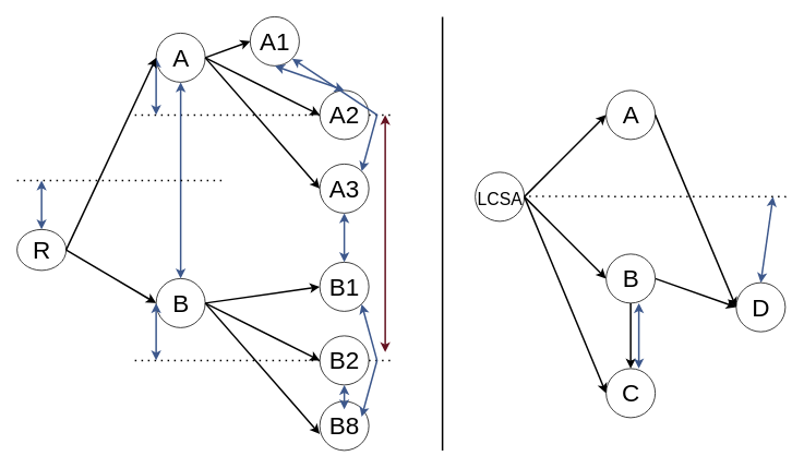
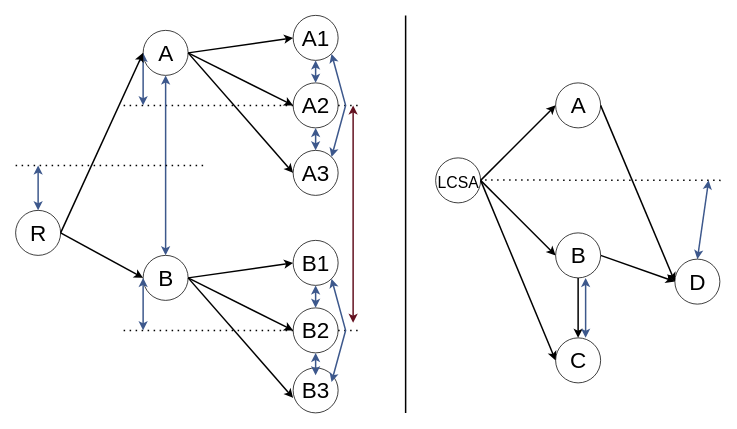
  <mxCell id="0" />
  <mxCell id="1" parent="0" />
  <mxCell id="2" value="" style="rounded=0;orthogonalLoop=1;jettySize=auto;exitX=1;exitY=0.5;exitDx=0;exitDy=0;entryX=0;entryY=0.5;entryDx=0;entryDy=0;fontSize=30;strokeWidth=2;html=1;verticalAlign=middle;align=center;spacing=0;spacingTop=0;" parent="1" source="3" target="4" edge="1"><mxGeometry relative="1" as="geometry" /></mxCell>
  <mxCell id="3" value="A" style="ellipse;aspect=fixed;fillColor=default;verticalAlign=middle;horizontal=1;align=center;labelPosition=center;verticalLabelPosition=middle;html=1;fontSize=30;spacing=0;spacingTop=0;" parent="1" vertex="1"><mxGeometry x="190" y="40" width="60" height="60" as="geometry" /></mxCell>
- <mxCell id="4" value="A1" style="ellipse;aspect=fixed;fillColor=default;verticalAlign=middle;horizontal=1;align=center;labelPosition=center;verticalLabelPosition=middle;html=1;fontSize=30;spacing=0;spacingTop=0;" parent="1" vertex="1"><mxGeometry x="305" y="20" width="60" height="60" as="geometry" /></mxCell>
+ <mxCell id="4" value="A1" style="ellipse;aspect=fixed;fillColor=default;verticalAlign=middle;horizontal=1;align=center;labelPosition=center;verticalLabelPosition=middle;html=1;fontSize=30;spacing=0;spacingTop=0;" parent="1" vertex="1"><mxGeometry x="390" y="20" width="60" height="60" as="geometry" /></mxCell>
  <mxCell id="5" value="A2" style="ellipse;aspect=fixed;fillColor=default;verticalAlign=middle;horizontal=1;align=center;labelPosition=center;verticalLabelPosition=middle;html=1;fontSize=30;spacing=0;spacingTop=0;" parent="1" vertex="1"><mxGeometry x="390" y="110" width="60" height="60" as="geometry" /></mxCell>
  <mxCell id="6" value="A3" style="ellipse;aspect=fixed;fillColor=default;verticalAlign=middle;horizontal=1;align=center;labelPosition=center;verticalLabelPosition=middle;html=1;fontSize=30;spacing=0;spacingTop=0;" parent="1" vertex="1"><mxGeometry x="390" y="200" width="60" height="60" as="geometry" /></mxCell>
  <mxCell id="7" value="" style="rounded=0;orthogonalLoop=1;jettySize=auto;exitX=1;exitY=0.5;exitDx=0;exitDy=0;entryX=0;entryY=0.5;entryDx=0;entryDy=0;fontSize=30;strokeWidth=2;html=1;verticalAlign=middle;align=center;spacing=0;spacingTop=0;" parent="1" source="3" target="5" edge="1"><mxGeometry relative="1" as="geometry"><mxPoint x="260" y="150" as="sourcePoint" /><mxPoint x="400" y="60" as="targetPoint" /></mxGeometry></mxCell>
  <mxCell id="8" value="" style="rounded=0;orthogonalLoop=1;jettySize=auto;entryX=0;entryY=0.5;entryDx=0;entryDy=0;fontSize=30;strokeWidth=2;exitX=1;exitY=0.5;exitDx=0;exitDy=0;html=1;verticalAlign=middle;align=center;spacing=0;spacingTop=0;" parent="1" source="3" target="6" edge="1"><mxGeometry relative="1" as="geometry"><mxPoint x="250" y="140" as="sourcePoint" /><mxPoint x="410" y="70" as="targetPoint" /></mxGeometry></mxCell>
  <mxCell id="9" value="" style="endArrow=none;dashed=1;dashPattern=1 3;strokeWidth=2;rounded=0;fontSize=30;exitX=0;exitY=0.5;exitDx=0;exitDy=0;html=1;verticalAlign=middle;align=center;spacing=0;spacingTop=0;" parent="1" source="5" edge="1"><mxGeometry width="50" height="50" relative="1" as="geometry"><mxPoint x="190" y="139.66" as="sourcePoint" /><mxPoint x="160" y="140" as="targetPoint" /></mxGeometry></mxCell>
  <mxCell id="10" value="" style="endArrow=none;dashed=1;dashPattern=1 3;strokeWidth=2;rounded=0;fontSize=30;exitX=1;exitY=0.5;exitDx=0;exitDy=0;html=1;verticalAlign=middle;align=center;spacing=0;spacingTop=0;" parent="1" source="5" edge="1"><mxGeometry width="50" height="50" relative="1" as="geometry"><mxPoint x="400" y="150" as="sourcePoint" /><mxPoint x="480" y="140" as="targetPoint" /></mxGeometry></mxCell>
  <mxCell id="11" value="" style="endArrow=classic;startArrow=classic;rounded=0;strokeWidth=2;fontSize=30;entryX=0;entryY=0.5;entryDx=0;entryDy=0;fillColor=#ffe6cc;strokeColor=#3D588C;html=1;verticalAlign=middle;align=center;spacing=0;spacingTop=0;" parent="1" target="3" edge="1"><mxGeometry width="50" height="50" relative="1" as="geometry"><mxPoint x="190" y="140" as="sourcePoint" /><mxPoint x="480" y="220" as="targetPoint" /></mxGeometry></mxCell>
  <mxCell id="12" value="" style="endArrow=classic;startArrow=classic;rounded=0;strokeWidth=2;fontSize=30;entryX=0.5;entryY=1;entryDx=0;entryDy=0;fillColor=#ffe6cc;strokeColor=#3D588C;exitX=0.5;exitY=0;exitDx=0;exitDy=0;html=1;verticalAlign=middle;align=center;spacing=0;spacingTop=0;" parent="1" source="5" target="4" edge="1"><mxGeometry width="50" height="50" relative="1" as="geometry"><mxPoint x="200" y="150" as="sourcePoint" /><mxPoint x="200" y="80" as="targetPoint" /></mxGeometry></mxCell>
- <mxCell id="13" value="" style="endArrow=classic;startArrow=classic;rounded=0;strokeWidth=2;fontSize=30;fillColor=#ffe6cc;strokeColor=#3D588C;html=1;verticalAlign=middle;align=center;spacing=0;spacingTop=0;" parent="1" source="6" target="17" edge="1"><mxGeometry width="50" height="50" relative="1" as="geometry"><mxPoint x="430" y="120" as="sourcePoint" /><mxPoint x="430" y="90" as="targetPoint" /></mxGeometry></mxCell>
+ <mxCell id="13" value="" style="endArrow=classic;startArrow=classic;rounded=0;strokeWidth=2;fontSize=30;entryX=0.5;entryY=1;entryDx=0;entryDy=0;fillColor=#ffe6cc;strokeColor=#3D588C;html=1;verticalAlign=middle;align=center;spacing=0;spacingTop=0;" parent="1" source="6" target="5" edge="1"><mxGeometry width="50" height="50" relative="1" as="geometry"><mxPoint x="430" y="120" as="sourcePoint" /><mxPoint x="430" y="90" as="targetPoint" /></mxGeometry></mxCell>
  <mxCell id="14" value="" style="endArrow=classic;startArrow=classic;rounded=0;strokeWidth=2;fontSize=30;entryX=1;entryY=1;entryDx=0;entryDy=0;fillColor=#ffe6cc;strokeColor=#3D588C;exitX=1;exitY=0;exitDx=0;exitDy=0;html=1;verticalAlign=middle;align=center;spacing=0;spacingTop=0;" parent="1" source="6" target="4" edge="1"><mxGeometry width="50" height="50" relative="1" as="geometry"><mxPoint x="430" y="120" as="sourcePoint" /><mxPoint x="430" y="90" as="targetPoint" /><Array as="points"><mxPoint x="460" y="140" /></Array></mxGeometry></mxCell>
  <mxCell id="15" value="" style="rounded=0;orthogonalLoop=1;jettySize=auto;exitX=1;exitY=0.5;exitDx=0;exitDy=0;entryX=0;entryY=0.5;entryDx=0;entryDy=0;fontSize=30;strokeWidth=2;html=1;verticalAlign=middle;align=center;spacing=0;spacingTop=0;" parent="1" source="16" target="17" edge="1"><mxGeometry relative="1" as="geometry" /></mxCell>
  <mxCell id="16" value="B" style="ellipse;aspect=fixed;fillColor=default;verticalAlign=middle;horizontal=1;align=center;labelPosition=center;verticalLabelPosition=middle;html=1;fontSize=30;spacing=0;spacingTop=0;" parent="1" vertex="1"><mxGeometry x="190" y="340" width="60" height="60" as="geometry" /></mxCell>
  <mxCell id="17" value="B1" style="ellipse;aspect=fixed;fillColor=default;verticalAlign=middle;horizontal=1;align=center;labelPosition=center;verticalLabelPosition=middle;html=1;fontSize=30;spacing=0;spacingTop=0;" parent="1" vertex="1"><mxGeometry x="390" y="320" width="60" height="60" as="geometry" /></mxCell>
  <mxCell id="18" value="B2" style="ellipse;aspect=fixed;fillColor=default;verticalAlign=middle;horizontal=1;align=center;labelPosition=center;verticalLabelPosition=middle;html=1;fontSize=30;spacing=0;spacingTop=0;" parent="1" vertex="1"><mxGeometry x="390" y="410" width="60" height="60" as="geometry" /></mxCell>
- <mxCell id="19" value="B8" style="ellipse;aspect=fixed;fillColor=default;verticalAlign=middle;horizontal=1;align=center;labelPosition=center;verticalLabelPosition=middle;html=1;fontSize=30;spacing=0;spacingTop=0;" parent="1" vertex="1"><mxGeometry x="390" y="490" width="60" height="60" as="geometry" /></mxCell>
+ <mxCell id="19" value="B3" style="ellipse;aspect=fixed;fillColor=default;verticalAlign=middle;horizontal=1;align=center;labelPosition=center;verticalLabelPosition=middle;html=1;fontSize=30;spacing=0;spacingTop=0;" parent="1" vertex="1"><mxGeometry x="390" y="490" width="60" height="60" as="geometry" /></mxCell>
  <mxCell id="20" value="" style="rounded=0;orthogonalLoop=1;jettySize=auto;exitX=1;exitY=0.5;exitDx=0;exitDy=0;entryX=0;entryY=0.5;entryDx=0;entryDy=0;fontSize=30;strokeWidth=2;html=1;verticalAlign=middle;align=center;spacing=0;spacingTop=0;" parent="1" source="16" target="18" edge="1"><mxGeometry relative="1" as="geometry"><mxPoint x="260" y="450" as="sourcePoint" /><mxPoint x="400" y="360" as="targetPoint" /></mxGeometry></mxCell>
  <mxCell id="21" value="" style="rounded=0;orthogonalLoop=1;jettySize=auto;entryX=0;entryY=0.5;entryDx=0;entryDy=0;fontSize=30;strokeWidth=2;exitX=1;exitY=0.5;exitDx=0;exitDy=0;html=1;verticalAlign=middle;align=center;spacing=0;spacingTop=0;" parent="1" source="16" edge="1"><mxGeometry relative="1" as="geometry"><mxPoint x="250" y="440" as="sourcePoint" /><mxPoint x="390" y="530" as="targetPoint" /></mxGeometry></mxCell>
  <mxCell id="22" value="" style="endArrow=none;dashed=1;dashPattern=1 3;strokeWidth=2;rounded=0;fontSize=30;exitX=0;exitY=0.5;exitDx=0;exitDy=0;html=1;verticalAlign=middle;align=center;spacing=0;spacingTop=0;" parent="1" source="18" edge="1"><mxGeometry width="50" height="50" relative="1" as="geometry"><mxPoint x="190" y="439.66" as="sourcePoint" /><mxPoint x="160" y="440" as="targetPoint" /></mxGeometry></mxCell>
  <mxCell id="23" value="" style="endArrow=none;dashed=1;dashPattern=1 3;strokeWidth=2;rounded=0;fontSize=30;exitX=1;exitY=0.5;exitDx=0;exitDy=0;html=1;verticalAlign=middle;align=center;spacing=0;spacingTop=0;" parent="1" source="18" edge="1"><mxGeometry width="50" height="50" relative="1" as="geometry"><mxPoint x="400" y="450" as="sourcePoint" /><mxPoint x="480" y="440" as="targetPoint" /></mxGeometry></mxCell>
  <mxCell id="24" value="" style="endArrow=classic;startArrow=classic;rounded=0;strokeWidth=2;fontSize=30;entryX=0;entryY=0.5;entryDx=0;entryDy=0;fillColor=#ffe6cc;strokeColor=#3D588C;html=1;verticalAlign=middle;align=center;spacing=0;spacingTop=0;" parent="1" target="16" edge="1"><mxGeometry width="50" height="50" relative="1" as="geometry"><mxPoint x="190" y="440" as="sourcePoint" /><mxPoint x="480" y="520" as="targetPoint" /></mxGeometry></mxCell>
+ <mxCell id="25" value="" style="endArrow=classic;startArrow=classic;rounded=0;strokeWidth=2;fontSize=30;entryX=0.5;entryY=1;entryDx=0;entryDy=0;fillColor=#ffe6cc;strokeColor=#3D588C;exitX=0.5;exitY=0;exitDx=0;exitDy=0;html=1;verticalAlign=middle;align=center;spacing=0;spacingTop=0;" parent="1" source="18" target="17" edge="1"><mxGeometry width="50" height="50" relative="1" as="geometry"><mxPoint x="200" y="450" as="sourcePoint" /><mxPoint x="200" y="380" as="targetPoint" /></mxGeometry></mxCell>
  <mxCell id="26" value="" style="endArrow=classic;startArrow=classic;rounded=0;strokeWidth=2;fontSize=30;entryX=0.5;entryY=1;entryDx=0;entryDy=0;fillColor=#ffe6cc;strokeColor=#3D588C;html=1;verticalAlign=middle;align=center;spacing=0;spacingTop=0;" parent="1" target="18" edge="1"><mxGeometry width="50" height="50" relative="1" as="geometry"><mxPoint x="420" y="500" as="sourcePoint" /><mxPoint x="430" y="390" as="targetPoint" /></mxGeometry></mxCell>
  <mxCell id="27" value="" style="endArrow=classic;startArrow=classic;rounded=0;strokeWidth=2;fontSize=30;entryX=1;entryY=1;entryDx=0;entryDy=0;fillColor=#ffe6cc;strokeColor=#3D588C;exitX=1;exitY=0;exitDx=0;exitDy=0;html=1;verticalAlign=middle;align=center;spacing=0;spacingTop=0;" parent="1" target="17" edge="1"><mxGeometry width="50" height="50" relative="1" as="geometry"><mxPoint x="441.213" y="508.787" as="sourcePoint" /><mxPoint x="430" y="390" as="targetPoint" /><Array as="points"><mxPoint x="460" y="440" /></Array></mxGeometry></mxCell>
  <mxCell id="28" value="" style="endArrow=classic;startArrow=classic;rounded=0;strokeColor=#641221;strokeWidth=2;fontSize=30;html=1;verticalAlign=middle;align=center;spacing=0;spacingTop=0;" parent="1" edge="1"><mxGeometry width="50" height="50" relative="1" as="geometry"><mxPoint x="470" y="430" as="sourcePoint" /><mxPoint x="470" y="140" as="targetPoint" /></mxGeometry></mxCell>
- <mxCell id="29" value="R" style="ellipse;aspect=fixed;fillColor=default;verticalAlign=middle;horizontal=1;align=center;labelPosition=center;verticalLabelPosition=middle;html=1;fontSize=30;spacing=0;spacingTop=0;" parent="1" vertex="1"><mxGeometry x="20" y="280" width="60" height="50" as="geometry" /></mxCell>
+ <mxCell id="29" value="R" style="ellipse;aspect=fixed;fillColor=default;verticalAlign=middle;horizontal=1;align=center;labelPosition=center;verticalLabelPosition=middle;html=1;fontSize=30;spacing=0;spacingTop=0;" parent="1" vertex="1"><mxGeometry x="20" y="280" width="60" height="60" as="geometry" /></mxCell>
  <mxCell id="30" value="" style="rounded=0;orthogonalLoop=1;jettySize=auto;exitX=1;exitY=0.5;exitDx=0;exitDy=0;entryX=0;entryY=0.5;entryDx=0;entryDy=0;fontSize=30;strokeWidth=2;html=1;verticalAlign=middle;align=center;spacing=0;spacingTop=0;" parent="1" source="29" target="3" edge="1"><mxGeometry relative="1" as="geometry"><mxPoint x="130" y="230" as="sourcePoint" /><mxPoint x="270" y="210" as="targetPoint" /></mxGeometry></mxCell>
  <mxCell id="31" value="" style="rounded=0;orthogonalLoop=1;jettySize=auto;exitX=1;exitY=0.5;exitDx=0;exitDy=0;entryX=0;entryY=0.5;entryDx=0;entryDy=0;fontSize=30;strokeWidth=2;html=1;verticalAlign=middle;align=center;spacing=0;spacingTop=0;" parent="1" source="29" target="16" edge="1"><mxGeometry relative="1" as="geometry"><mxPoint x="80" y="270" as="sourcePoint" /><mxPoint x="150" y="80" as="targetPoint" /></mxGeometry></mxCell>
  <mxCell id="32" value="" style="endArrow=classic;startArrow=classic;rounded=0;strokeWidth=2;fontSize=30;entryX=0.5;entryY=1;entryDx=0;entryDy=0;fillColor=#ffe6cc;strokeColor=#3D588C;exitX=0.5;exitY=0;exitDx=0;exitDy=0;html=1;verticalAlign=middle;align=center;spacing=0;spacingTop=0;" parent="1" source="16" target="3" edge="1"><mxGeometry x="-1" y="-76" width="50" height="50" relative="1" as="geometry"><mxPoint x="219.66" y="280" as="sourcePoint" /><mxPoint x="219.66" y="210" as="targetPoint" /><mxPoint x="-46" y="70" as="offset" /></mxGeometry></mxCell>
  <mxCell id="33" value="" style="endArrow=none;dashed=1;dashPattern=1 3;strokeWidth=2;rounded=0;strokeColor=#000000;fontSize=30;html=1;verticalAlign=middle;align=center;spacing=0;spacingTop=0;" parent="1" edge="1"><mxGeometry width="50" height="50" relative="1" as="geometry"><mxPoint x="270" y="220" as="sourcePoint" /><mxPoint x="20" y="220" as="targetPoint" /></mxGeometry></mxCell>
  <mxCell id="34" value="" style="endArrow=classic;startArrow=classic;rounded=0;strokeWidth=2;fontSize=30;fillColor=#ffe6cc;strokeColor=#3D588C;exitX=0.5;exitY=0;exitDx=0;exitDy=0;html=1;verticalAlign=middle;align=center;spacing=0;spacingTop=0;" parent="1" source="29" edge="1"><mxGeometry x="-1" y="175" width="50" height="50" relative="1" as="geometry"><mxPoint x="49.66" y="260" as="sourcePoint" /><mxPoint x="50" y="220" as="targetPoint" /><mxPoint x="25" y="90" as="offset" /></mxGeometry></mxCell>
  <mxCell id="35" value="A" style="ellipse;aspect=fixed;fillColor=default;verticalAlign=middle;horizontal=1;align=center;labelPosition=center;verticalLabelPosition=middle;html=1;fontSize=30;spacing=0;spacingTop=0;" vertex="1" parent="1"><mxGeometry x="740" y="110" width="60" height="60" as="geometry" /></mxCell>
  <mxCell id="36" value="" style="rounded=0;orthogonalLoop=1;jettySize=auto;entryX=0;entryY=0.5;entryDx=0;entryDy=0;fontSize=30;strokeWidth=2;exitX=1;exitY=0.5;exitDx=0;exitDy=0;html=1;verticalAlign=middle;align=center;spacing=0;spacingTop=0;" edge="1" parent="1" source="35" target="40"><mxGeometry relative="1" as="geometry"><mxPoint x="790" y="220" as="sourcePoint" /><mxPoint x="930" y="310" as="targetPoint" /></mxGeometry></mxCell>
  <mxCell id="37" value="" style="endArrow=classic;startArrow=classic;rounded=0;strokeWidth=2;fontSize=30;fillColor=#ffe6cc;strokeColor=#3D588C;html=1;verticalAlign=middle;align=center;spacing=0;spacingTop=0;entryX=0.5;entryY=0;entryDx=0;entryDy=0;" edge="1" parent="1" target="40"><mxGeometry width="50" height="50" relative="1" as="geometry"><mxPoint x="944" y="240" as="sourcePoint" /><mxPoint x="744" y="150" as="targetPoint" /></mxGeometry></mxCell>
  <mxCell id="38" value="" style="rounded=0;orthogonalLoop=1;jettySize=auto;exitX=1;exitY=0.5;exitDx=0;exitDy=0;entryX=0;entryY=0.5;entryDx=0;entryDy=0;fontSize=30;strokeWidth=2;html=1;verticalAlign=middle;align=center;spacing=0;spacingTop=0;" edge="1" parent="1" source="39" target="40"><mxGeometry relative="1" as="geometry" /></mxCell>
  <mxCell id="39" value="B" style="ellipse;aspect=fixed;fillColor=default;verticalAlign=middle;horizontal=1;align=center;labelPosition=center;verticalLabelPosition=middle;html=1;fontSize=30;spacing=0;spacingTop=0;" vertex="1" parent="1"><mxGeometry x="740" y="310" width="60" height="60" as="geometry" /></mxCell>
  <mxCell id="40" value="D" style="ellipse;aspect=fixed;fillColor=default;verticalAlign=middle;horizontal=1;align=center;labelPosition=center;verticalLabelPosition=middle;html=1;fontSize=30;spacing=0;spacingTop=0;" vertex="1" parent="1"><mxGeometry x="899" y="345" width="60" height="60" as="geometry" /></mxCell>
  <mxCell id="41" value="&lt;p style=&quot;line-height: 110%;&quot;&gt;&lt;font style=&quot;font-size: 21px;&quot;&gt;LCSA&lt;/font&gt;&lt;/p&gt;" style="ellipse;aspect=fixed;fillColor=default;verticalAlign=middle;horizontal=1;align=center;labelPosition=center;verticalLabelPosition=middle;html=1;fontSize=30;spacing=0;spacingTop=0;" vertex="1" parent="1"><mxGeometry x="580" y="210" width="60" height="60" as="geometry" /></mxCell>
  <mxCell id="42" value="" style="rounded=0;orthogonalLoop=1;jettySize=auto;exitX=1;exitY=0.5;exitDx=0;exitDy=0;entryX=0;entryY=0.5;entryDx=0;entryDy=0;fontSize=30;strokeWidth=2;html=1;verticalAlign=middle;align=center;spacing=0;spacingTop=0;" edge="1" parent="1" source="41" target="35"><mxGeometry relative="1" as="geometry"><mxPoint x="670" y="310" as="sourcePoint" /><mxPoint x="810" y="290" as="targetPoint" /></mxGeometry></mxCell>
  <mxCell id="43" value="" style="rounded=0;orthogonalLoop=1;jettySize=auto;exitX=1;exitY=0.5;exitDx=0;exitDy=0;entryX=0;entryY=0.5;entryDx=0;entryDy=0;fontSize=30;strokeWidth=2;html=1;verticalAlign=middle;align=center;spacing=0;spacingTop=0;" edge="1" parent="1" source="41" target="39"><mxGeometry relative="1" as="geometry"><mxPoint x="620" y="320" as="sourcePoint" /><mxPoint x="690" y="130" as="targetPoint" /></mxGeometry></mxCell>
  <mxCell id="44" value="" style="endArrow=none;dashed=1;dashPattern=1 3;strokeWidth=2;rounded=0;strokeColor=#000000;fontSize=30;html=1;verticalAlign=middle;align=center;spacing=0;spacingTop=0;" edge="1" parent="1"><mxGeometry width="50" height="50" relative="1" as="geometry"><mxPoint x="960" y="240" as="sourcePoint" /><mxPoint x="640" y="239.5" as="targetPoint" /></mxGeometry></mxCell>
  <mxCell id="45" value="C" style="ellipse;aspect=fixed;fillColor=default;verticalAlign=middle;horizontal=1;align=center;labelPosition=center;verticalLabelPosition=middle;html=1;fontSize=30;spacing=0;spacingTop=0;" vertex="1" parent="1"><mxGeometry x="740" y="450" width="60" height="60" as="geometry" /></mxCell>
  <mxCell id="46" value="" style="rounded=0;orthogonalLoop=1;jettySize=auto;exitX=0.5;exitY=1;exitDx=0;exitDy=0;entryX=0.5;entryY=0;entryDx=0;entryDy=0;fontSize=30;strokeWidth=2;html=1;verticalAlign=middle;align=center;spacing=0;spacingTop=0;" edge="1" parent="1" source="39" target="45"><mxGeometry relative="1" as="geometry"><mxPoint x="650" y="250" as="sourcePoint" /><mxPoint x="750" y="350" as="targetPoint" /></mxGeometry></mxCell>
  <mxCell id="47" value="" style="rounded=0;orthogonalLoop=1;jettySize=auto;entryX=0;entryY=0.5;entryDx=0;entryDy=0;fontSize=30;strokeWidth=2;html=1;verticalAlign=middle;align=center;spacing=0;spacingTop=0;" edge="1" parent="1" target="45"><mxGeometry relative="1" as="geometry"><mxPoint x="640" y="240" as="sourcePoint" /><mxPoint x="780" y="460" as="targetPoint" /></mxGeometry></mxCell>
  <mxCell id="48" value="" style="endArrow=classic;startArrow=classic;rounded=0;strokeWidth=2;fontSize=30;fillColor=#ffe6cc;strokeColor=#3D588C;html=1;verticalAlign=middle;align=center;spacing=0;spacingTop=0;entryX=0.5;entryY=0;entryDx=0;entryDy=0;" edge="1" parent="1"><mxGeometry x="1" y="-187" width="50" height="50" relative="1" as="geometry"><mxPoint x="780" y="370" as="sourcePoint" /><mxPoint x="780" y="450" as="targetPoint" /><mxPoint x="23" y="90" as="offset" /></mxGeometry></mxCell>
  <mxCell id="49" value="" style="endArrow=none;html=1;rounded=0;fontSize=21;strokeWidth=2;" edge="1" parent="1"><mxGeometry width="50" height="50" relative="1" as="geometry"><mxPoint x="540" y="550" as="sourcePoint" /><mxPoint x="540" y="20" as="targetPoint" /></mxGeometry></mxCell>
